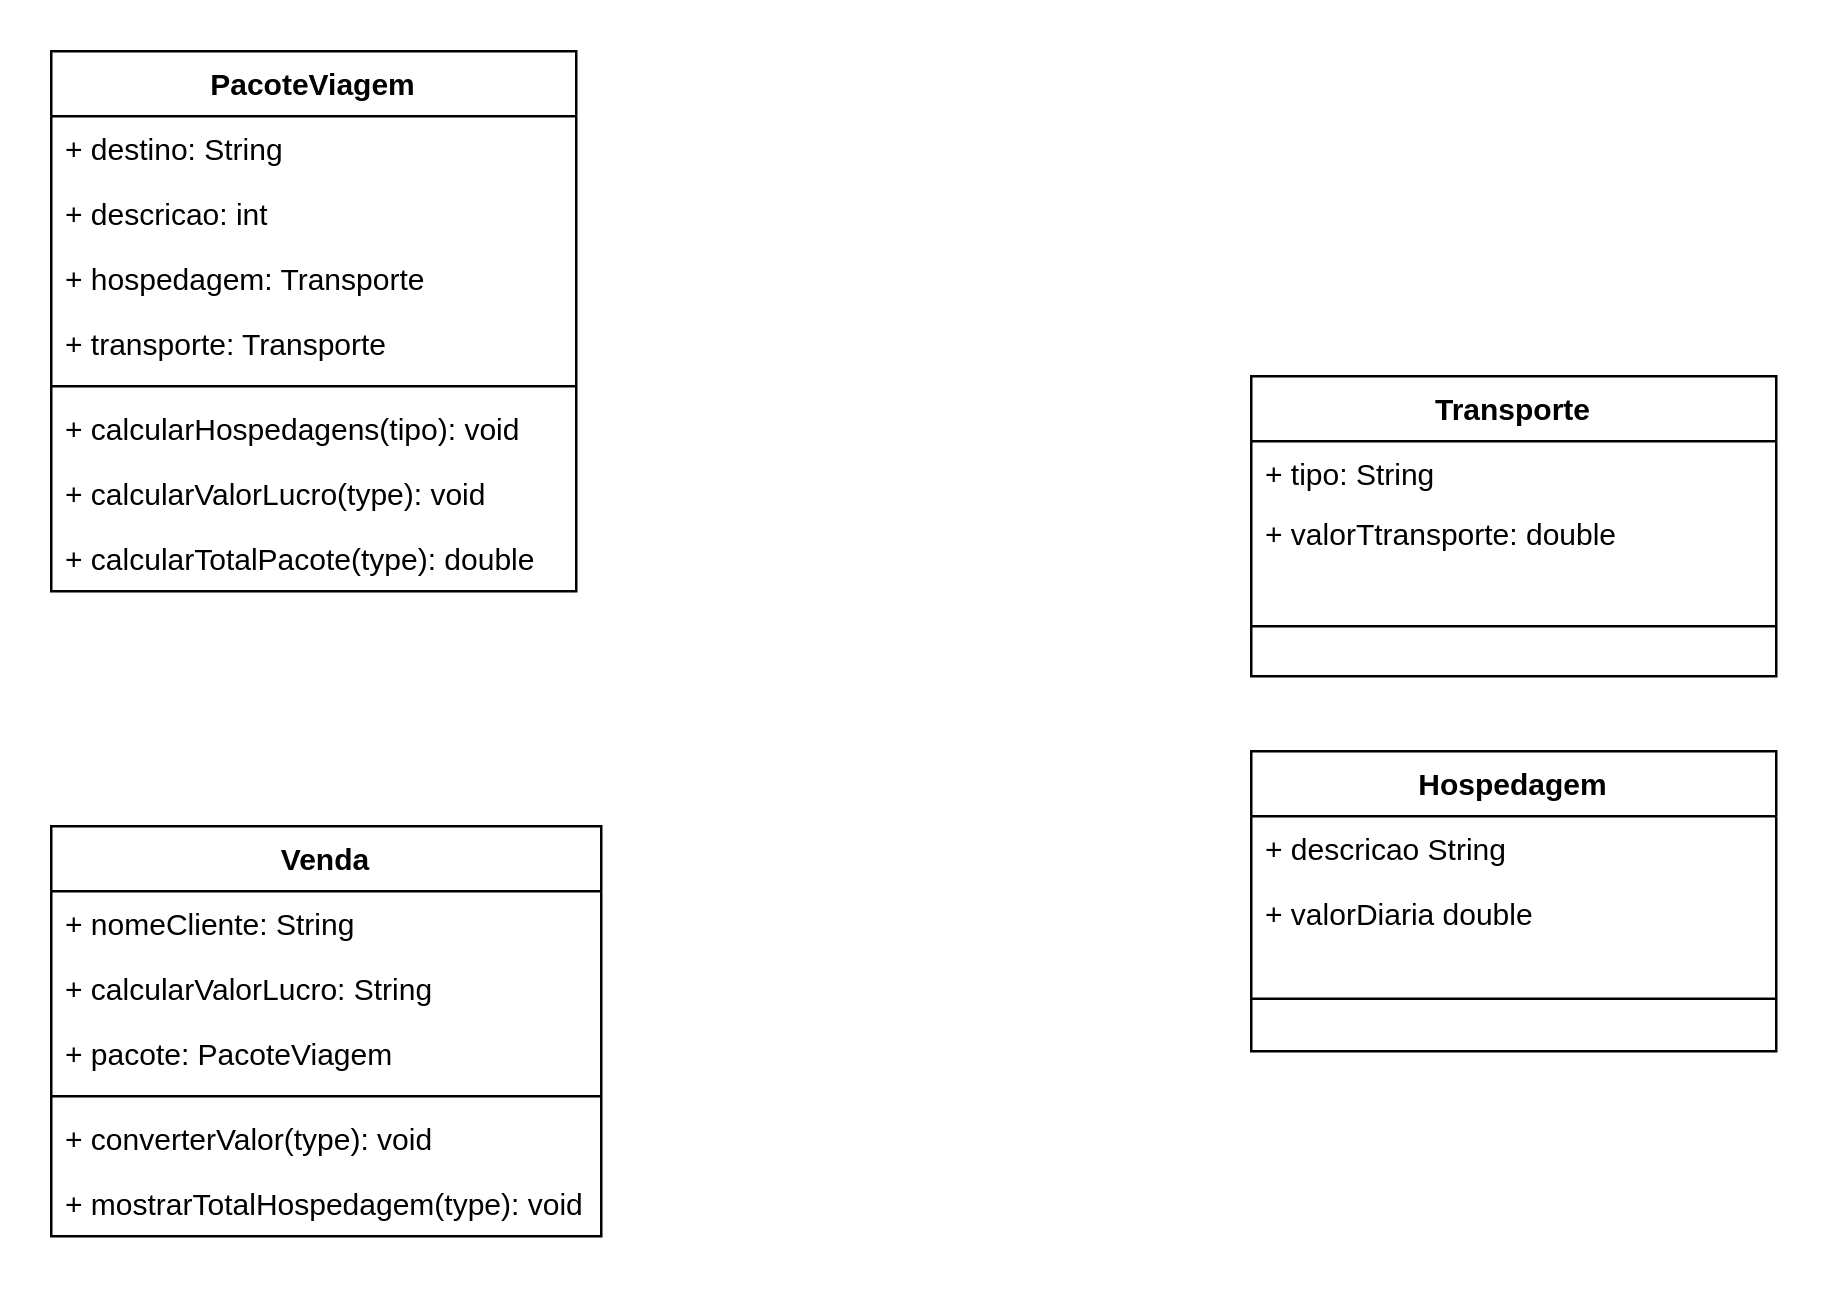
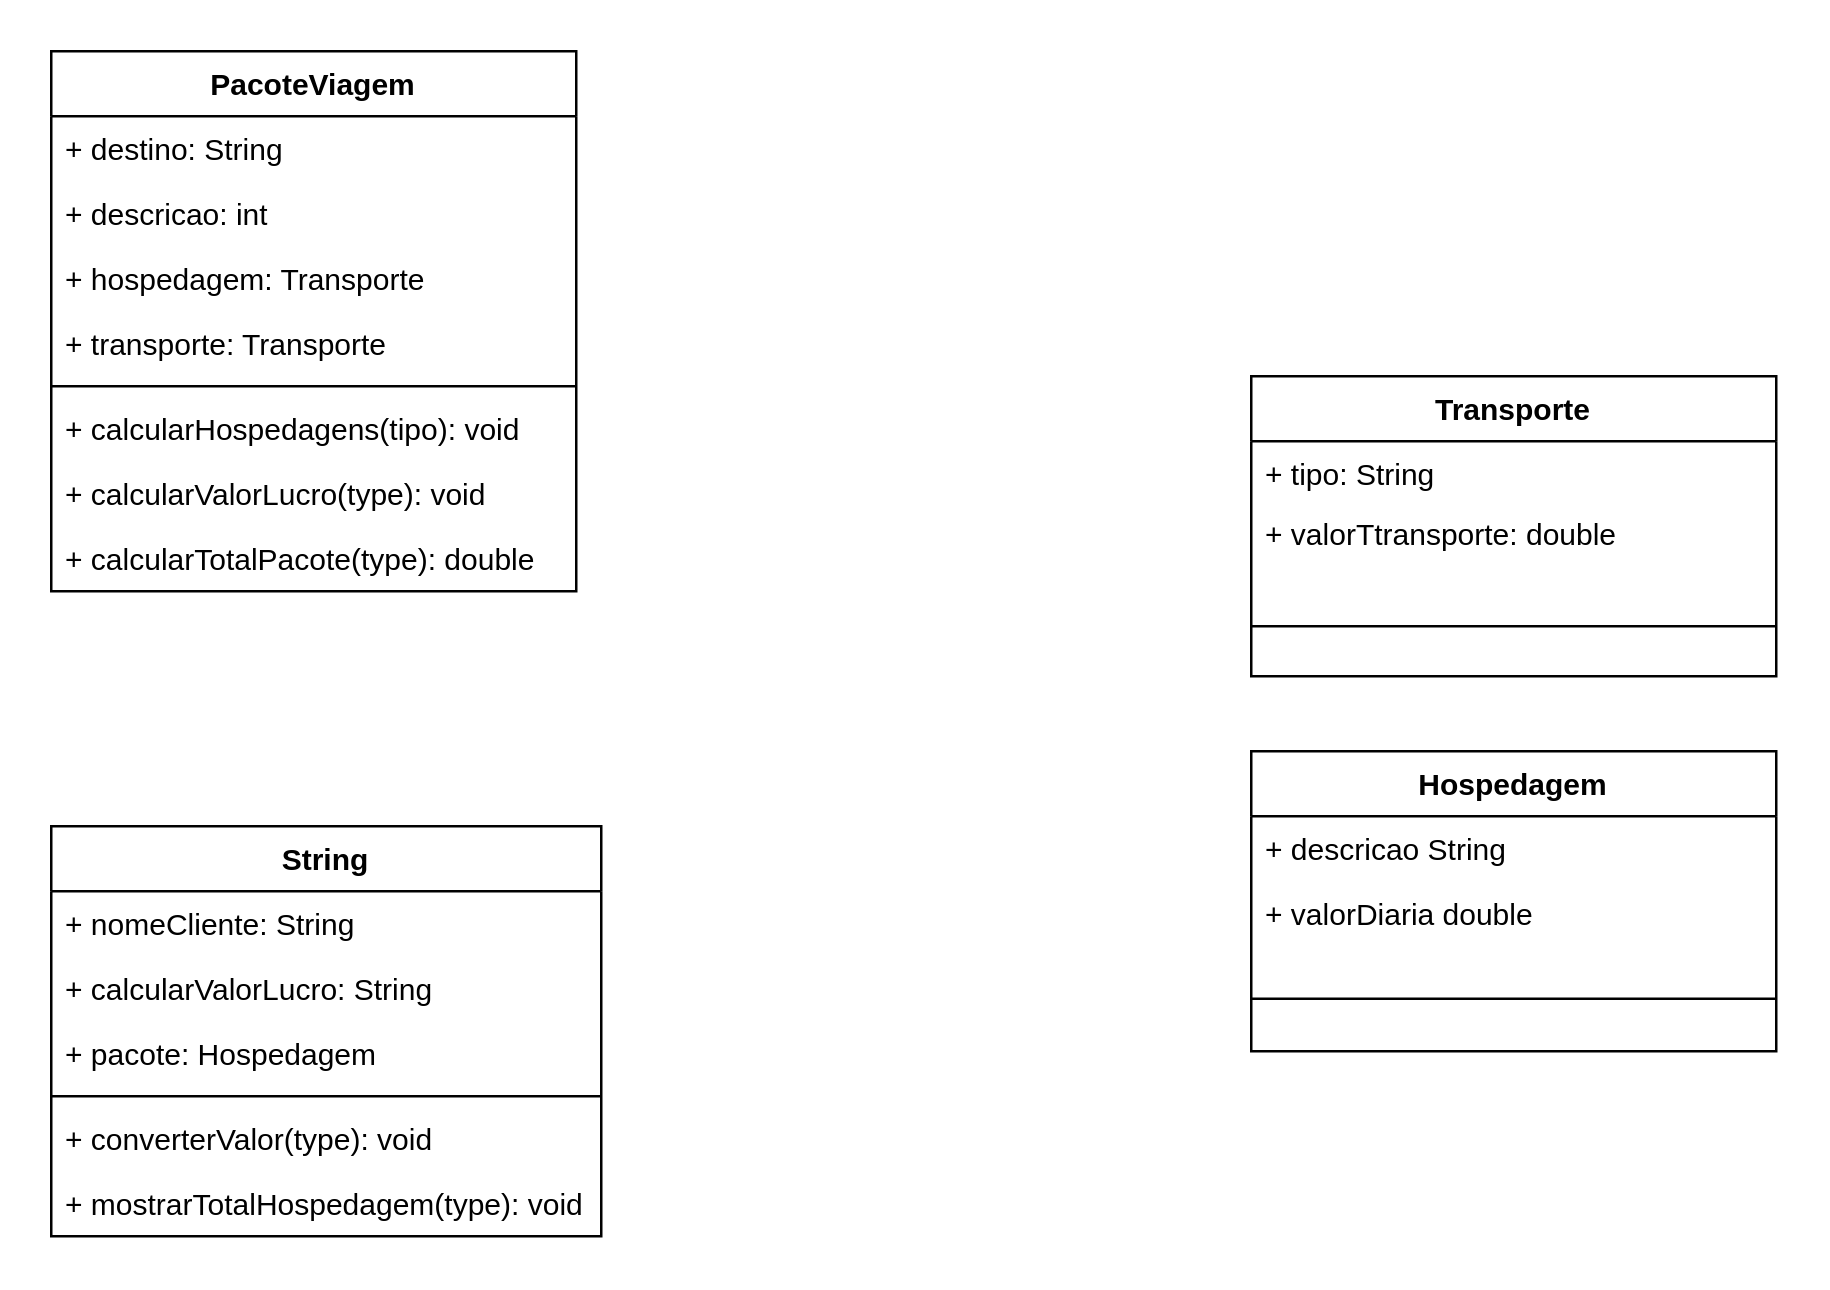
  <mxCell id="0" />
  <mxCell id="1" parent="0" />
  <mxCell id="2" value="Transporte" style="swimlane;fontStyle=1;align=center;verticalAlign=top;childLayout=stackLayout;horizontal=1;startSize=26;horizontalStack=0;resizeParent=1;resizeParentMax=0;resizeLast=0;collapsible=1;marginBottom=0;whiteSpace=wrap;html=1;" vertex="1" parent="1"><mxGeometry x="500" y="150" width="210" height="120" as="geometry" /></mxCell>
  <mxCell id="3" value="+ tipo: String" style="text;strokeColor=none;fillColor=none;align=left;verticalAlign=top;spacingLeft=4;spacingRight=4;overflow=hidden;rotatable=0;points=[[0,0.5],[1,0.5]];portConstraint=eastwest;whiteSpace=wrap;html=1;" vertex="1" parent="2"><mxGeometry y="26" width="210" height="24" as="geometry" /></mxCell>
  <mxCell id="4" value="+ valorTtransporte: double" style="text;strokeColor=none;fillColor=none;align=left;verticalAlign=top;spacingLeft=4;spacingRight=4;overflow=hidden;rotatable=0;points=[[0,0.5],[1,0.5]];portConstraint=eastwest;whiteSpace=wrap;html=1;" vertex="1" parent="2"><mxGeometry y="50" width="210" height="30" as="geometry" /></mxCell>
  <mxCell id="5" value="" style="line;strokeWidth=1;fillColor=none;align=left;verticalAlign=middle;spacingTop=-1;spacingLeft=3;spacingRight=3;rotatable=0;labelPosition=right;points=[];portConstraint=eastwest;strokeColor=inherit;" vertex="1" parent="2"><mxGeometry y="80" width="210" height="40" as="geometry" /></mxCell>
  <mxCell id="6" value="PacoteViagem" style="swimlane;fontStyle=1;align=center;verticalAlign=top;childLayout=stackLayout;horizontal=1;startSize=26;horizontalStack=0;resizeParent=1;resizeParentMax=0;resizeLast=0;collapsible=1;marginBottom=0;whiteSpace=wrap;html=1;" vertex="1" parent="1"><mxGeometry x="20" y="20" width="210" height="216" as="geometry" /></mxCell>
  <mxCell id="7" value="+ destino: String" style="text;strokeColor=none;fillColor=none;align=left;verticalAlign=top;spacingLeft=4;spacingRight=4;overflow=hidden;rotatable=0;points=[[0,0.5],[1,0.5]];portConstraint=eastwest;whiteSpace=wrap;html=1;" vertex="1" parent="6"><mxGeometry y="26" width="210" height="26" as="geometry" /></mxCell>
  <mxCell id="8" value="+ descricao: int" style="text;strokeColor=none;fillColor=none;align=left;verticalAlign=top;spacingLeft=4;spacingRight=4;overflow=hidden;rotatable=0;points=[[0,0.5],[1,0.5]];portConstraint=eastwest;whiteSpace=wrap;html=1;" vertex="1" parent="6"><mxGeometry y="52" width="210" height="26" as="geometry" /></mxCell>
  <mxCell id="9" value="+ hospedagem: Transporte" style="text;strokeColor=none;fillColor=none;align=left;verticalAlign=top;spacingLeft=4;spacingRight=4;overflow=hidden;rotatable=0;points=[[0,0.5],[1,0.5]];portConstraint=eastwest;whiteSpace=wrap;html=1;" vertex="1" parent="6"><mxGeometry y="78" width="210" height="26" as="geometry" /></mxCell>
  <mxCell id="10" value="+ transporte: Transporte" style="text;strokeColor=none;fillColor=none;align=left;verticalAlign=top;spacingLeft=4;spacingRight=4;overflow=hidden;rotatable=0;points=[[0,0.5],[1,0.5]];portConstraint=eastwest;whiteSpace=wrap;html=1;" vertex="1" parent="6"><mxGeometry y="104" width="210" height="26" as="geometry" /></mxCell>
  <mxCell id="11" value="" style="line;strokeWidth=1;fillColor=none;align=left;verticalAlign=middle;spacingTop=-1;spacingLeft=3;spacingRight=3;rotatable=0;labelPosition=right;points=[];portConstraint=eastwest;strokeColor=inherit;" vertex="1" parent="6"><mxGeometry y="130" width="210" height="8" as="geometry" /></mxCell>
  <mxCell id="12" value="+ calcularHospedagens(tipo): void" style="text;strokeColor=none;fillColor=none;align=left;verticalAlign=top;spacingLeft=4;spacingRight=4;overflow=hidden;rotatable=0;points=[[0,0.5],[1,0.5]];portConstraint=eastwest;whiteSpace=wrap;html=1;" vertex="1" parent="6"><mxGeometry y="138" width="210" height="26" as="geometry" /></mxCell>
  <mxCell id="13" value="+ calcularValorLucro(type): void" style="text;strokeColor=none;fillColor=none;align=left;verticalAlign=top;spacingLeft=4;spacingRight=4;overflow=hidden;rotatable=0;points=[[0,0.5],[1,0.5]];portConstraint=eastwest;whiteSpace=wrap;html=1;" vertex="1" parent="6"><mxGeometry y="164" width="210" height="26" as="geometry" /></mxCell>
  <mxCell id="14" value="+ calcularTotalPacote(type): double" style="text;strokeColor=none;fillColor=none;align=left;verticalAlign=top;spacingLeft=4;spacingRight=4;overflow=hidden;rotatable=0;points=[[0,0.5],[1,0.5]];portConstraint=eastwest;whiteSpace=wrap;html=1;" vertex="1" parent="6"><mxGeometry y="190" width="210" height="26" as="geometry" /></mxCell>
  <mxCell id="15" value="Hospedagem" style="swimlane;fontStyle=1;align=center;verticalAlign=top;childLayout=stackLayout;horizontal=1;startSize=26;horizontalStack=0;resizeParent=1;resizeParentMax=0;resizeLast=0;collapsible=1;marginBottom=0;whiteSpace=wrap;html=1;" vertex="1" parent="1"><mxGeometry x="500" y="300" width="210" height="120" as="geometry" /></mxCell>
  <mxCell id="16" value="+ descricao String" style="text;strokeColor=none;fillColor=none;align=left;verticalAlign=top;spacingLeft=4;spacingRight=4;overflow=hidden;rotatable=0;points=[[0,0.5],[1,0.5]];portConstraint=eastwest;whiteSpace=wrap;html=1;" vertex="1" parent="15"><mxGeometry y="26" width="210" height="26" as="geometry" /></mxCell>
  <mxCell id="17" value="+ valorDiaria double" style="text;strokeColor=none;fillColor=none;align=left;verticalAlign=top;spacingLeft=4;spacingRight=4;overflow=hidden;rotatable=0;points=[[0,0.5],[1,0.5]];portConstraint=eastwest;whiteSpace=wrap;html=1;" vertex="1" parent="15"><mxGeometry y="52" width="210" height="26" as="geometry" /></mxCell>
  <mxCell id="18" value="" style="line;strokeWidth=1;fillColor=none;align=left;verticalAlign=middle;spacingTop=-1;spacingLeft=3;spacingRight=3;rotatable=0;labelPosition=right;points=[];portConstraint=eastwest;strokeColor=inherit;" vertex="1" parent="15"><mxGeometry y="78" width="210" height="42" as="geometry" /></mxCell>
- <mxCell id="19" value="Venda" style="swimlane;fontStyle=1;align=center;verticalAlign=top;childLayout=stackLayout;horizontal=1;startSize=26;horizontalStack=0;resizeParent=1;resizeParentMax=0;resizeLast=0;collapsible=1;marginBottom=0;whiteSpace=wrap;html=1;" vertex="1" parent="1"><mxGeometry x="20" y="330" width="220" height="164" as="geometry" /></mxCell>
+ <mxCell id="19" value="String" style="swimlane;fontStyle=1;align=center;verticalAlign=top;childLayout=stackLayout;horizontal=1;startSize=26;horizontalStack=0;resizeParent=1;resizeParentMax=0;resizeLast=0;collapsible=1;marginBottom=0;whiteSpace=wrap;html=1;" vertex="1" parent="1"><mxGeometry x="20" y="330" width="220" height="164" as="geometry" /></mxCell>
  <mxCell id="20" value="+ nomeCliente: String" style="text;strokeColor=none;fillColor=none;align=left;verticalAlign=top;spacingLeft=4;spacingRight=4;overflow=hidden;rotatable=0;points=[[0,0.5],[1,0.5]];portConstraint=eastwest;whiteSpace=wrap;html=1;" vertex="1" parent="19"><mxGeometry y="26" width="220" height="26" as="geometry" /></mxCell>
  <mxCell id="21" value="+ calcularValorLucro: String" style="text;strokeColor=none;fillColor=none;align=left;verticalAlign=top;spacingLeft=4;spacingRight=4;overflow=hidden;rotatable=0;points=[[0,0.5],[1,0.5]];portConstraint=eastwest;whiteSpace=wrap;html=1;" vertex="1" parent="19"><mxGeometry y="52" width="220" height="26" as="geometry" /></mxCell>
- <mxCell id="22" value="+ pacote: PacoteViagem" style="text;strokeColor=none;fillColor=none;align=left;verticalAlign=top;spacingLeft=4;spacingRight=4;overflow=hidden;rotatable=0;points=[[0,0.5],[1,0.5]];portConstraint=eastwest;whiteSpace=wrap;html=1;" vertex="1" parent="19"><mxGeometry y="78" width="220" height="26" as="geometry" /></mxCell>
+ <mxCell id="22" value="+ pacote: Hospedagem" style="text;strokeColor=none;fillColor=none;align=left;verticalAlign=top;spacingLeft=4;spacingRight=4;overflow=hidden;rotatable=0;points=[[0,0.5],[1,0.5]];portConstraint=eastwest;whiteSpace=wrap;html=1;" vertex="1" parent="19"><mxGeometry y="78" width="220" height="26" as="geometry" /></mxCell>
  <mxCell id="23" value="" style="line;strokeWidth=1;fillColor=none;align=left;verticalAlign=middle;spacingTop=-1;spacingLeft=3;spacingRight=3;rotatable=0;labelPosition=right;points=[];portConstraint=eastwest;strokeColor=inherit;" vertex="1" parent="19"><mxGeometry y="104" width="220" height="8" as="geometry" /></mxCell>
  <mxCell id="24" value="+ converterValor(type): void" style="text;strokeColor=none;fillColor=none;align=left;verticalAlign=top;spacingLeft=4;spacingRight=4;overflow=hidden;rotatable=0;points=[[0,0.5],[1,0.5]];portConstraint=eastwest;whiteSpace=wrap;html=1;" vertex="1" parent="19"><mxGeometry y="112" width="220" height="26" as="geometry" /></mxCell>
  <mxCell id="25" value="+ mostrarTotalHospedagem(type): void" style="text;strokeColor=none;fillColor=none;align=left;verticalAlign=top;spacingLeft=4;spacingRight=4;overflow=hidden;rotatable=0;points=[[0,0.5],[1,0.5]];portConstraint=eastwest;whiteSpace=wrap;html=1;" vertex="1" parent="19"><mxGeometry y="138" width="220" height="26" as="geometry" /></mxCell>
